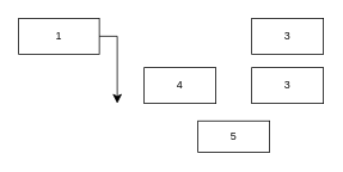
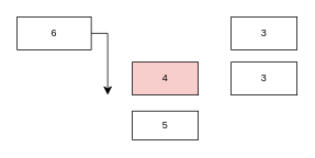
  <mxCell id="0" />
  <mxCell id="1" parent="0" />
- <mxCell id="2" value="1" style="rounded=0;whiteSpace=wrap;html=1;" vertex="1" parent="1"><mxGeometry x="20" y="20" width="90" height="40" as="geometry" /></mxCell>
- <mxCell id="3" value="4" style="rounded=0;whiteSpace=wrap;html=1;" vertex="1" parent="1"><mxGeometry x="160" y="75" width="80" height="40" as="geometry" /></mxCell>
- <mxCell id="4" value="5" style="rounded=0;whiteSpace=wrap;html=1;" vertex="1" parent="1"><mxGeometry x="220" y="134.5" width="80" height="35" as="geometry" /></mxCell>
+ <mxCell id="2" value="6" style="rounded=0;whiteSpace=wrap;html=1;" vertex="1" parent="1"><mxGeometry x="20" y="20" width="90" height="40" as="geometry" /></mxCell>
+ <mxCell id="3" value="4" style="rounded=0;whiteSpace=wrap;html=1;fillColor=#f8cecc;" vertex="1" parent="1"><mxGeometry x="160" y="75" width="80" height="40" as="geometry" /></mxCell>
+ <mxCell id="4" value="5" style="rounded=0;whiteSpace=wrap;html=1;" vertex="1" parent="1"><mxGeometry x="160" y="134.5" width="80" height="35" as="geometry" /></mxCell>
  <mxCell id="5" value="3" style="rounded=0;whiteSpace=wrap;html=1;" vertex="1" parent="1"><mxGeometry x="280" y="20" width="80" height="40" as="geometry" /></mxCell>
  <mxCell id="6" value="3" style="rounded=0;whiteSpace=wrap;html=1;" vertex="1" parent="1"><mxGeometry x="280" y="75" width="80" height="40" as="geometry" /></mxCell>
  <mxCell id="7" value="" style="edgeStyle=elbowEdgeStyle;elbow=vertical;endArrow=classic;html=1;curved=0;rounded=0;endSize=8;startSize=8;exitX=1;exitY=0.5;exitDx=0;exitDy=0;" edge="1" parent="1" source="2"><mxGeometry width="50" height="50" relative="1" as="geometry"><mxPoint x="10" y="205" as="sourcePoint" /><mxPoint x="130" y="115" as="targetPoint" /><Array as="points"><mxPoint x="140" y="40" /></Array></mxGeometry></mxCell>
